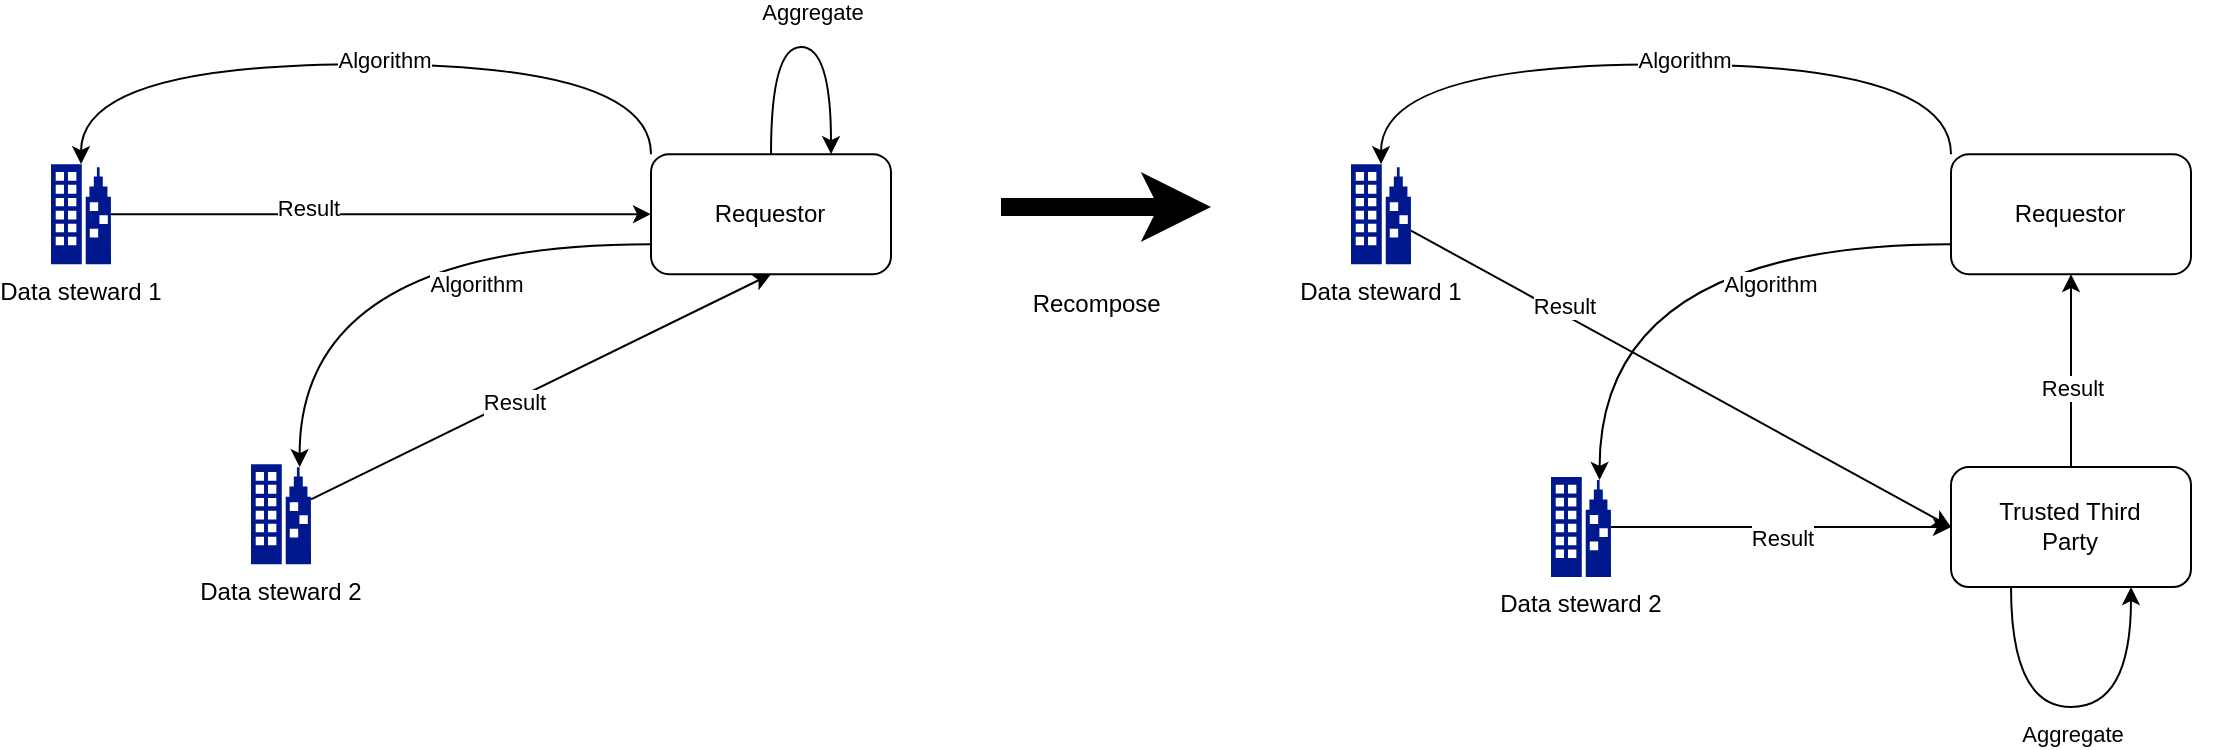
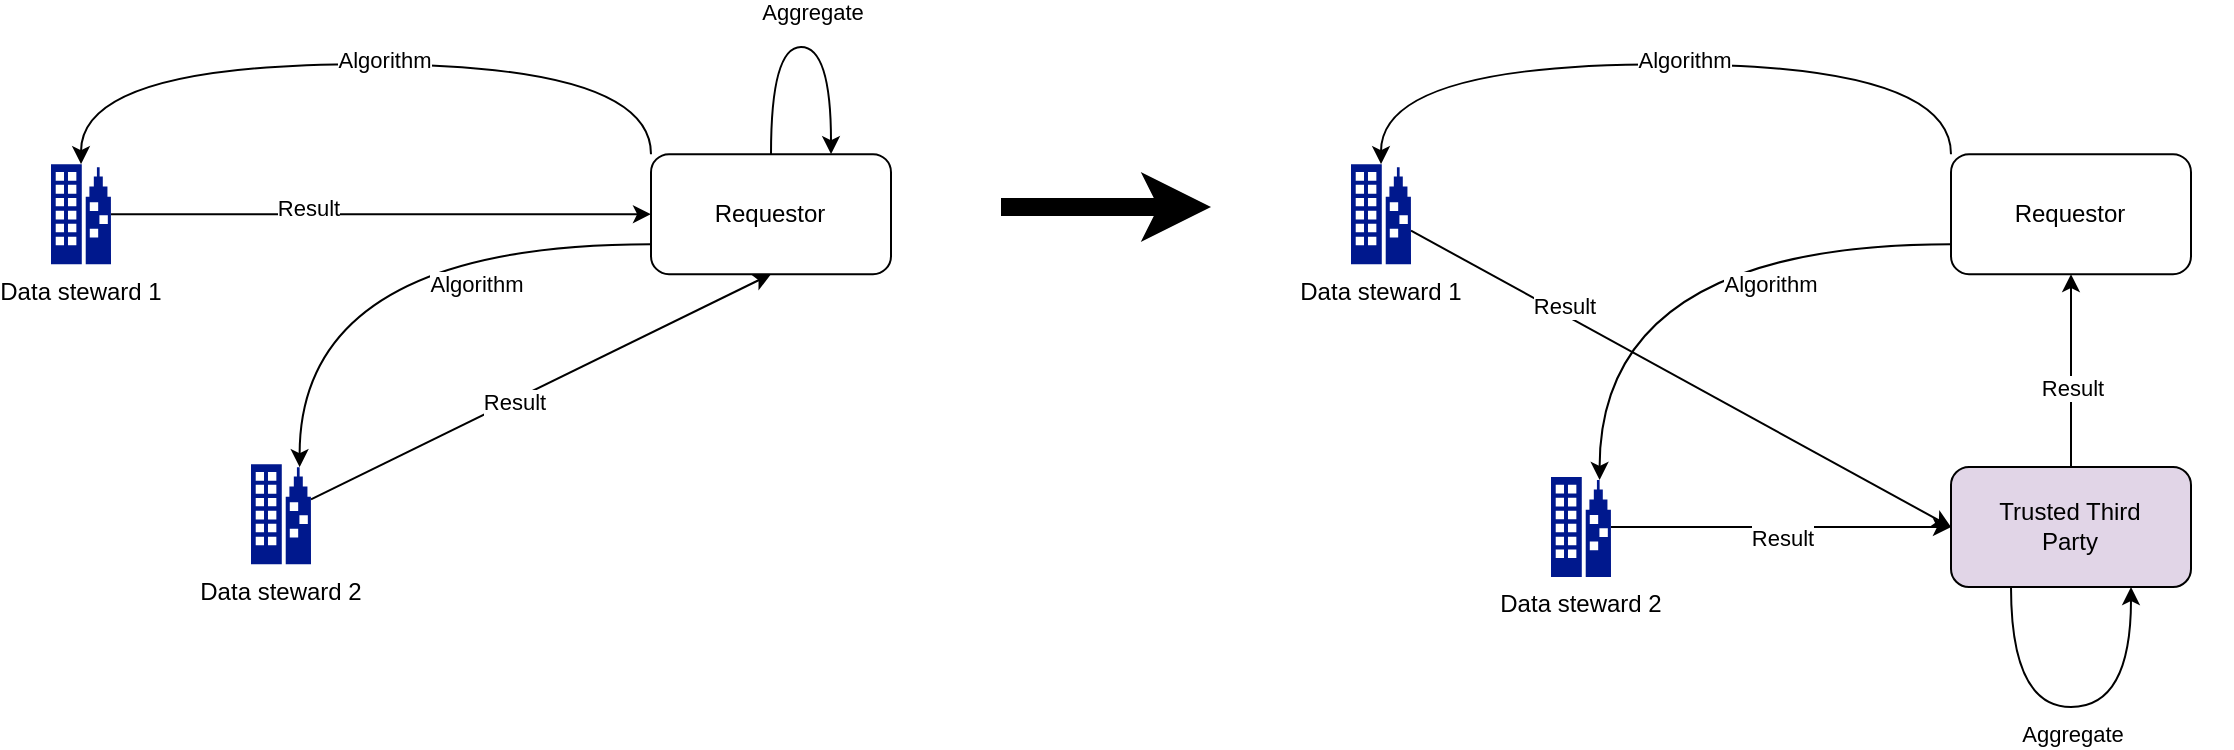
  <mxCell id="0" />
  <mxCell id="1" parent="0" />
  <mxCell id="2" style="rounded=0;orthogonalLoop=1;jettySize=auto;html=1;entryX=0.5;entryY=1;entryDx=0;entryDy=0;" edge="1" parent="1" source="4" target="12"><mxGeometry relative="1" as="geometry" /></mxCell>
  <mxCell id="3" value="Result" style="edgeLabel;html=1;align=center;verticalAlign=middle;resizable=0;points=[];" vertex="1" connectable="0" parent="2"><mxGeometry x="-0.003" y="30" relative="1" as="geometry"><mxPoint y="35" as="offset" /></mxGeometry></mxCell>
  <mxCell id="4" value="Data steward 2" style="sketch=0;aspect=fixed;pointerEvents=1;shadow=0;dashed=0;html=1;strokeColor=none;labelPosition=center;verticalLabelPosition=bottom;verticalAlign=top;align=center;fillColor=#00188D;shape=mxgraph.azure.enterprise" vertex="1" parent="1"><mxGeometry x="120" y="228.57" width="30" height="50" as="geometry" /></mxCell>
  <mxCell id="5" style="edgeStyle=orthogonalEdgeStyle;rounded=0;orthogonalLoop=1;jettySize=auto;html=1;entryX=0;entryY=0.5;entryDx=0;entryDy=0;" edge="1" parent="1" source="7" target="12"><mxGeometry relative="1" as="geometry" /></mxCell>
  <mxCell id="6" value="Result" style="edgeLabel;html=1;align=center;verticalAlign=middle;resizable=0;points=[];" vertex="1" connectable="0" parent="5"><mxGeometry x="-0.271" y="3" relative="1" as="geometry"><mxPoint as="offset" /></mxGeometry></mxCell>
  <mxCell id="7" value="Data steward 1" style="sketch=0;aspect=fixed;pointerEvents=1;shadow=0;dashed=0;html=1;strokeColor=none;labelPosition=center;verticalLabelPosition=bottom;verticalAlign=top;align=center;fillColor=#00188D;shape=mxgraph.azure.enterprise" vertex="1" parent="1"><mxGeometry x="20" y="78.57" width="30" height="50" as="geometry" /></mxCell>
  <mxCell id="8" style="edgeStyle=orthogonalEdgeStyle;rounded=0;orthogonalLoop=1;jettySize=auto;html=1;curved=1;entryX=0.5;entryY=0;entryDx=0;entryDy=0;entryPerimeter=0;exitX=0;exitY=0;exitDx=0;exitDy=0;" edge="1" parent="1" source="12" target="7"><mxGeometry relative="1" as="geometry"><mxPoint x="70" y="108.57" as="targetPoint" /><Array as="points"><mxPoint x="320" y="28.57" /><mxPoint x="35" y="28.57" /></Array></mxGeometry></mxCell>
  <mxCell id="9" value="Algorithm" style="edgeLabel;html=1;align=center;verticalAlign=middle;resizable=0;points=[];" vertex="1" connectable="0" parent="8"><mxGeometry x="0.143" y="-2" relative="1" as="geometry"><mxPoint x="39" as="offset" /></mxGeometry></mxCell>
  <mxCell id="10" style="edgeStyle=orthogonalEdgeStyle;rounded=0;orthogonalLoop=1;jettySize=auto;html=1;entryX=0.81;entryY=0.03;entryDx=0;entryDy=0;entryPerimeter=0;curved=1;" edge="1" parent="1" source="12" target="4"><mxGeometry relative="1" as="geometry"><Array as="points"><mxPoint x="144" y="118.57" /></Array></mxGeometry></mxCell>
  <mxCell id="11" value="Algorithm" style="edgeLabel;html=1;align=center;verticalAlign=middle;resizable=0;points=[];" vertex="1" connectable="0" parent="10"><mxGeometry x="-0.06" y="21" relative="1" as="geometry"><mxPoint x="47" y="-1" as="offset" /></mxGeometry></mxCell>
  <mxCell id="12" value="Requestor" style="rounded=1;whiteSpace=wrap;html=1;" vertex="1" parent="1"><mxGeometry x="320" y="73.57" width="120" height="60" as="geometry" /></mxCell>
  <mxCell id="13" style="edgeStyle=orthogonalEdgeStyle;rounded=0;orthogonalLoop=1;jettySize=auto;html=1;entryX=0.75;entryY=0;entryDx=0;entryDy=0;curved=1;" edge="1" parent="1" source="12" target="12"><mxGeometry relative="1" as="geometry"><Array as="points"><mxPoint x="380" y="20" /><mxPoint x="410" y="20" /></Array></mxGeometry></mxCell>
  <mxCell id="14" value="Aggregate" style="edgeLabel;html=1;align=center;verticalAlign=middle;resizable=0;points=[];" vertex="1" connectable="0" parent="13"><mxGeometry x="-0.351" y="-6" relative="1" as="geometry"><mxPoint x="14" y="-26" as="offset" /></mxGeometry></mxCell>
  <mxCell id="15" style="rounded=0;orthogonalLoop=1;jettySize=auto;html=1;entryX=0;entryY=0.5;entryDx=0;entryDy=0;" edge="1" parent="1" source="17" target="31"><mxGeometry relative="1" as="geometry" /></mxCell>
  <mxCell id="16" value="Result" style="edgeLabel;html=1;align=center;verticalAlign=middle;resizable=0;points=[];" vertex="1" connectable="0" parent="15"><mxGeometry x="-0.003" y="30" relative="1" as="geometry"><mxPoint y="35" as="offset" /></mxGeometry></mxCell>
  <mxCell id="17" value="Data steward 2" style="sketch=0;aspect=fixed;pointerEvents=1;shadow=0;dashed=0;html=1;strokeColor=none;labelPosition=center;verticalLabelPosition=bottom;verticalAlign=top;align=center;fillColor=#00188D;shape=mxgraph.azure.enterprise" vertex="1" parent="1"><mxGeometry x="770" y="235" width="30" height="50" as="geometry" /></mxCell>
  <mxCell id="18" style="rounded=0;orthogonalLoop=1;jettySize=auto;html=1;entryX=0;entryY=0.5;entryDx=0;entryDy=0;" edge="1" parent="1" source="20" target="31"><mxGeometry relative="1" as="geometry" /></mxCell>
  <mxCell id="19" value="Result" style="edgeLabel;html=1;align=center;verticalAlign=middle;resizable=0;points=[];" vertex="1" connectable="0" parent="18"><mxGeometry x="-0.271" y="3" relative="1" as="geometry"><mxPoint x="-23" y="-14" as="offset" /></mxGeometry></mxCell>
  <mxCell id="20" value="Data steward 1" style="sketch=0;aspect=fixed;pointerEvents=1;shadow=0;dashed=0;html=1;strokeColor=none;labelPosition=center;verticalLabelPosition=bottom;verticalAlign=top;align=center;fillColor=#00188D;shape=mxgraph.azure.enterprise" vertex="1" parent="1"><mxGeometry x="670" y="78.57" width="30" height="50" as="geometry" /></mxCell>
  <mxCell id="21" style="edgeStyle=orthogonalEdgeStyle;rounded=0;orthogonalLoop=1;jettySize=auto;html=1;curved=1;entryX=0.5;entryY=0;entryDx=0;entryDy=0;entryPerimeter=0;exitX=0;exitY=0;exitDx=0;exitDy=0;" edge="1" parent="1" source="25" target="20"><mxGeometry relative="1" as="geometry"><mxPoint x="720" y="108.57" as="targetPoint" /><Array as="points"><mxPoint x="970" y="28.57" /><mxPoint x="685" y="28.57" /></Array></mxGeometry></mxCell>
  <mxCell id="22" value="Algorithm" style="edgeLabel;html=1;align=center;verticalAlign=middle;resizable=0;points=[];" vertex="1" connectable="0" parent="21"><mxGeometry x="0.143" y="-2" relative="1" as="geometry"><mxPoint x="39" as="offset" /></mxGeometry></mxCell>
  <mxCell id="23" style="edgeStyle=orthogonalEdgeStyle;rounded=0;orthogonalLoop=1;jettySize=auto;html=1;entryX=0.81;entryY=0.03;entryDx=0;entryDy=0;entryPerimeter=0;curved=1;" edge="1" parent="1" source="25" target="17"><mxGeometry relative="1" as="geometry"><Array as="points"><mxPoint x="794" y="118.57" /></Array></mxGeometry></mxCell>
  <mxCell id="24" value="Algorithm" style="edgeLabel;html=1;align=center;verticalAlign=middle;resizable=0;points=[];" vertex="1" connectable="0" parent="23"><mxGeometry x="-0.06" y="21" relative="1" as="geometry"><mxPoint x="47" y="-1" as="offset" /></mxGeometry></mxCell>
  <mxCell id="25" value="Requestor" style="rounded=1;whiteSpace=wrap;html=1;" vertex="1" parent="1"><mxGeometry x="970" y="73.57" width="120" height="60" as="geometry" /></mxCell>
  <mxCell id="26" style="edgeStyle=orthogonalEdgeStyle;rounded=0;orthogonalLoop=1;jettySize=auto;html=1;entryX=0.75;entryY=1;entryDx=0;entryDy=0;curved=1;exitX=0.25;exitY=1;exitDx=0;exitDy=0;" edge="1" parent="1" source="31" target="31"><mxGeometry relative="1" as="geometry"><Array as="points"><mxPoint x="1000" y="350" /><mxPoint x="1060" y="350" /></Array></mxGeometry></mxCell>
  <mxCell id="27" value="Aggregate" style="edgeLabel;html=1;align=center;verticalAlign=middle;resizable=0;points=[];" vertex="1" connectable="0" parent="26"><mxGeometry x="-0.351" y="-6" relative="1" as="geometry"><mxPoint x="36" y="15" as="offset" /></mxGeometry></mxCell>
  <mxCell id="28" value="" style="endArrow=classic;html=1;rounded=0;strokeWidth=9;" edge="1" parent="1"><mxGeometry width="50" height="50" relative="1" as="geometry"><mxPoint x="495" y="100" as="sourcePoint" /><mxPoint x="600" y="100" as="targetPoint" /></mxGeometry></mxCell>
  <mxCell id="29" style="edgeStyle=orthogonalEdgeStyle;rounded=0;orthogonalLoop=1;jettySize=auto;html=1;entryX=0.5;entryY=1;entryDx=0;entryDy=0;" edge="1" parent="1" source="31" target="25"><mxGeometry relative="1" as="geometry" /></mxCell>
  <mxCell id="30" value="Result" style="edgeLabel;html=1;align=center;verticalAlign=middle;resizable=0;points=[];" vertex="1" connectable="0" parent="29"><mxGeometry x="-0.164" relative="1" as="geometry"><mxPoint as="offset" /></mxGeometry></mxCell>
- <mxCell id="31" value="Trusted Third&lt;br&gt;Party" style="rounded=1;whiteSpace=wrap;html=1;" vertex="1" parent="1"><mxGeometry x="970" y="230" width="120" height="60" as="geometry" /></mxCell>
- <mxCell id="32" value="Recompose&amp;nbsp;" style="text;html=1;strokeColor=none;fillColor=none;align=center;verticalAlign=middle;whiteSpace=wrap;rounded=0;" vertex="1" parent="1"><mxGeometry x="515" y="134" width="60" height="30" as="geometry" /></mxCell>
+ <mxCell id="31" value="Trusted Third&lt;br&gt;Party" style="rounded=1;whiteSpace=wrap;html=1;fillColor=#e1d5e7;" vertex="1" parent="1"><mxGeometry x="970" y="230" width="120" height="60" as="geometry" /></mxCell>
